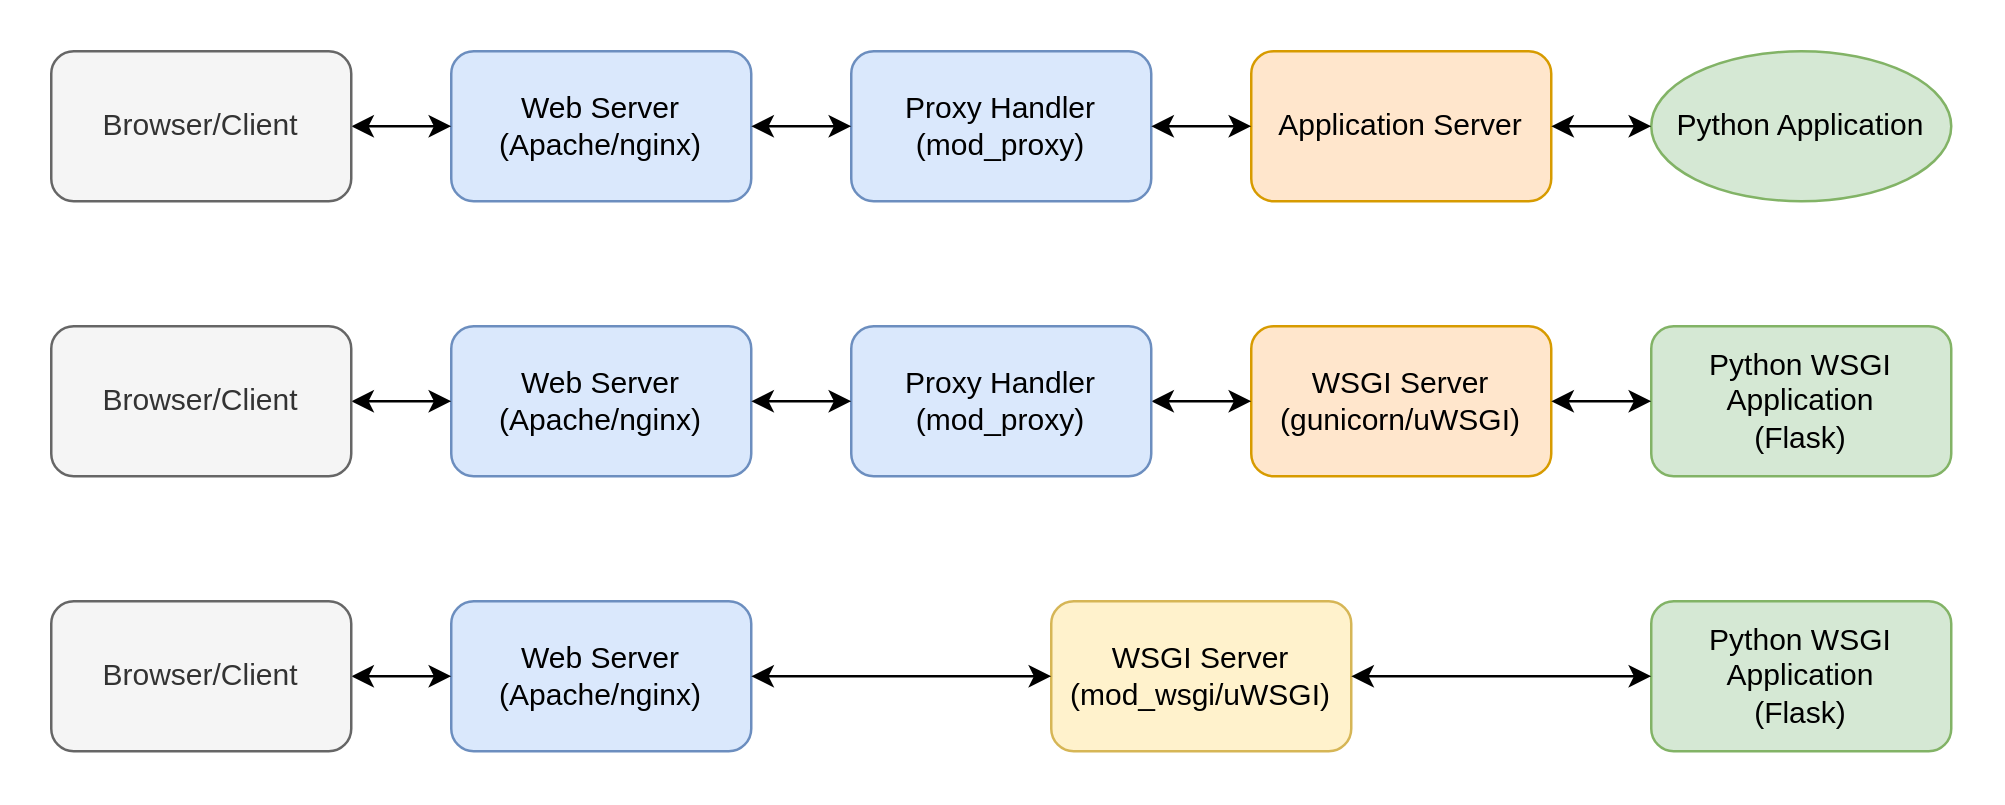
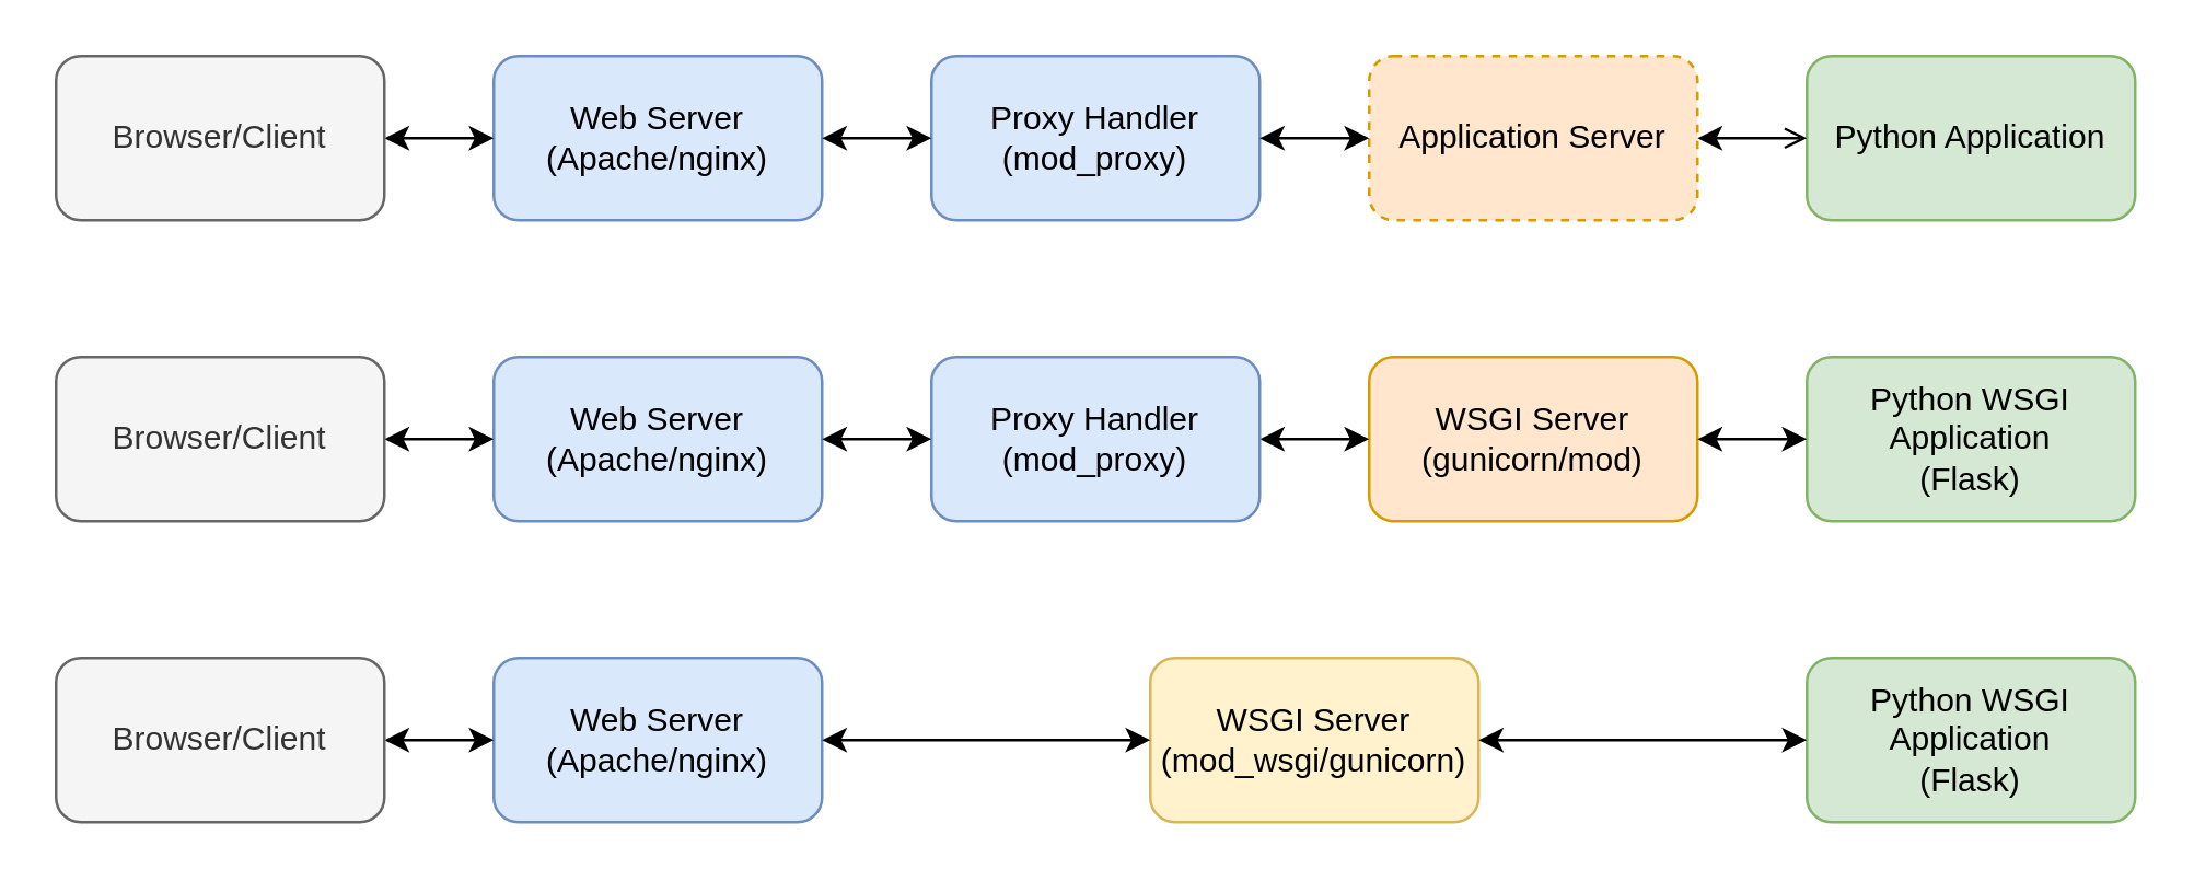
  <mxCell id="0" />
  <mxCell id="1" parent="0" />
  <mxCell id="2" value="" style="group" parent="1" vertex="1" connectable="0"><mxGeometry x="20" y="20" width="760" height="60" as="geometry" /></mxCell>
  <mxCell id="3" value="&lt;div&gt;Web Server&lt;/div&gt;&lt;div&gt;(Apache/nginx)&lt;br&gt;&lt;/div&gt;" style="rounded=1;whiteSpace=wrap;html=1;fillColor=#dae8fc;strokeColor=#6c8ebf;" parent="2" vertex="1"><mxGeometry x="160" width="120" height="60" as="geometry" /></mxCell>
  <mxCell id="4" value="Proxy Handler&lt;br&gt;&lt;div&gt;(mod_proxy)&lt;br&gt;&lt;/div&gt;" style="rounded=1;whiteSpace=wrap;html=1;fillColor=#dae8fc;strokeColor=#6c8ebf;" parent="2" vertex="1"><mxGeometry x="320" width="120" height="60" as="geometry" /></mxCell>
  <mxCell id="5" value="" style="edgeStyle=orthogonalEdgeStyle;rounded=0;orthogonalLoop=1;jettySize=auto;html=1;startArrow=classic;startFill=1;" parent="2" source="3" target="4" edge="1"><mxGeometry relative="1" as="geometry" /></mxCell>
- <mxCell id="6" value="Application Server" style="rounded=1;whiteSpace=wrap;html=1;fillColor=#ffe6cc;strokeColor=#d79b00;" parent="2" vertex="1"><mxGeometry x="480" width="120" height="60" as="geometry" /></mxCell>
+ <mxCell id="6" value="Application Server" style="rounded=1;whiteSpace=wrap;html=1;fillColor=#ffe6cc;strokeColor=#d79b00;dashed=1;" parent="2" vertex="1"><mxGeometry x="480" width="120" height="60" as="geometry" /></mxCell>
  <mxCell id="7" value="" style="edgeStyle=orthogonalEdgeStyle;rounded=0;orthogonalLoop=1;jettySize=auto;html=1;startArrow=classic;startFill=1;" parent="2" source="4" target="6" edge="1"><mxGeometry relative="1" as="geometry" /></mxCell>
- <mxCell id="8" value="Python Application" style="ellipse;whiteSpace=wrap;html=1;fillColor=#d5e8d4;strokeColor=#82b366;" parent="2" vertex="1"><mxGeometry x="640" width="120" height="60" as="geometry" /></mxCell>
- <mxCell id="9" value="" style="edgeStyle=orthogonalEdgeStyle;rounded=0;orthogonalLoop=1;jettySize=auto;html=1;startArrow=classic;startFill=1;" parent="2" source="6" target="8" edge="1"><mxGeometry relative="1" as="geometry" /></mxCell>
+ <mxCell id="8" value="Python Application" style="rounded=1;whiteSpace=wrap;html=1;fillColor=#d5e8d4;strokeColor=#82b366;" parent="2" vertex="1"><mxGeometry x="640" width="120" height="60" as="geometry" /></mxCell>
+ <mxCell id="9" value="" style="edgeStyle=orthogonalEdgeStyle;rounded=0;orthogonalLoop=1;jettySize=auto;html=1;startArrow=classic;startFill=1;endArrow=open;" parent="2" source="6" target="8" edge="1"><mxGeometry relative="1" as="geometry" /></mxCell>
  <mxCell id="10" value="" style="edgeStyle=orthogonalEdgeStyle;rounded=0;orthogonalLoop=1;jettySize=auto;html=1;startArrow=classic;startFill=1;" parent="2" source="11" target="3" edge="1"><mxGeometry relative="1" as="geometry" /></mxCell>
  <mxCell id="11" value="Browser/Client" style="rounded=1;whiteSpace=wrap;html=1;fillColor=#f5f5f5;strokeColor=#666666;fontColor=#333333;" parent="2" vertex="1"><mxGeometry width="120" height="60" as="geometry" /></mxCell>
  <mxCell id="12" value="" style="group" parent="1" vertex="1" connectable="0"><mxGeometry x="20" y="130" width="760" height="60" as="geometry" /></mxCell>
  <mxCell id="13" value="&lt;div&gt;Web Server&lt;/div&gt;&lt;div&gt;(Apache/nginx)&lt;br&gt;&lt;/div&gt;" style="rounded=1;whiteSpace=wrap;html=1;fillColor=#dae8fc;strokeColor=#6c8ebf;" parent="12" vertex="1"><mxGeometry x="160" width="120" height="60" as="geometry" /></mxCell>
- <mxCell id="14" value="&lt;div&gt;WSGI Server&lt;/div&gt;&lt;div&gt;(gunicorn/uWSGI)&lt;br&gt;&lt;/div&gt;" style="rounded=1;whiteSpace=wrap;html=1;fillColor=#ffe6cc;strokeColor=#d79b00;" parent="12" vertex="1"><mxGeometry x="480" width="120" height="60" as="geometry" /></mxCell>
+ <mxCell id="14" value="&lt;div&gt;WSGI Server&lt;/div&gt;&lt;div&gt;(gunicorn/mod)&lt;br&gt;&lt;/div&gt;" style="rounded=1;whiteSpace=wrap;html=1;fillColor=#ffe6cc;strokeColor=#d79b00;" parent="12" vertex="1"><mxGeometry x="480" width="120" height="60" as="geometry" /></mxCell>
  <mxCell id="15" value="&lt;div&gt;Python WSGI Application&lt;/div&gt;&lt;div&gt;(Flask)&lt;br&gt;&lt;/div&gt;" style="rounded=1;whiteSpace=wrap;html=1;fillColor=#d5e8d4;strokeColor=#82b366;" parent="12" vertex="1"><mxGeometry x="640" width="120" height="60" as="geometry" /></mxCell>
  <mxCell id="16" value="" style="edgeStyle=orthogonalEdgeStyle;rounded=0;orthogonalLoop=1;jettySize=auto;html=1;startArrow=classic;startFill=1;" parent="12" source="14" target="15" edge="1"><mxGeometry relative="1" as="geometry" /></mxCell>
  <mxCell id="17" value="" style="edgeStyle=orthogonalEdgeStyle;rounded=0;orthogonalLoop=1;jettySize=auto;html=1;startArrow=classic;startFill=1;" parent="12" source="18" target="14" edge="1"><mxGeometry relative="1" as="geometry" /></mxCell>
  <mxCell id="18" value="Proxy Handler&lt;br&gt;&lt;div&gt;(mod_proxy)&lt;br&gt;&lt;/div&gt;" style="rounded=1;whiteSpace=wrap;html=1;fillColor=#dae8fc;strokeColor=#6c8ebf;" parent="12" vertex="1"><mxGeometry x="320" width="120" height="60" as="geometry" /></mxCell>
  <mxCell id="19" value="" style="edgeStyle=orthogonalEdgeStyle;rounded=0;orthogonalLoop=1;jettySize=auto;html=1;startArrow=classic;startFill=1;" parent="12" source="13" target="18" edge="1"><mxGeometry relative="1" as="geometry" /></mxCell>
  <mxCell id="20" value="" style="edgeStyle=orthogonalEdgeStyle;rounded=0;orthogonalLoop=1;jettySize=auto;html=1;startArrow=classic;startFill=1;" parent="12" source="21" target="13" edge="1"><mxGeometry relative="1" as="geometry" /></mxCell>
  <mxCell id="21" value="Browser/Client" style="rounded=1;whiteSpace=wrap;html=1;fillColor=#f5f5f5;strokeColor=#666666;fontColor=#333333;" parent="12" vertex="1"><mxGeometry width="120" height="60" as="geometry" /></mxCell>
  <mxCell id="22" value="" style="group" parent="1" vertex="1" connectable="0"><mxGeometry x="20" y="240" width="760" height="60" as="geometry" /></mxCell>
  <mxCell id="23" value="&lt;div&gt;Web Server&lt;/div&gt;&lt;div&gt;(Apache/nginx)&lt;br&gt;&lt;/div&gt;" style="rounded=1;whiteSpace=wrap;html=1;fillColor=#dae8fc;strokeColor=#6c8ebf;" parent="22" vertex="1"><mxGeometry x="160" width="120" height="60" as="geometry" /></mxCell>
- <mxCell id="24" value="&lt;div&gt;WSGI Server&lt;/div&gt;&lt;div&gt;(mod_wsgi/uWSGI)&lt;br&gt;&lt;/div&gt;" style="rounded=1;whiteSpace=wrap;html=1;fillColor=#fff2cc;strokeColor=#d6b656;" parent="22" vertex="1"><mxGeometry x="400" width="120" height="60" as="geometry" /></mxCell>
+ <mxCell id="24" value="&lt;div&gt;WSGI Server&lt;/div&gt;&lt;div&gt;(mod_wsgi/gunicorn)&lt;br&gt;&lt;/div&gt;" style="rounded=1;whiteSpace=wrap;html=1;fillColor=#fff2cc;strokeColor=#d6b656;" parent="22" vertex="1"><mxGeometry x="400" width="120" height="60" as="geometry" /></mxCell>
  <mxCell id="25" value="" style="edgeStyle=orthogonalEdgeStyle;rounded=0;orthogonalLoop=1;jettySize=auto;html=1;startArrow=classic;startFill=1;" parent="22" source="23" target="24" edge="1"><mxGeometry relative="1" as="geometry" /></mxCell>
  <mxCell id="26" value="&lt;div&gt;Python WSGI Application&lt;/div&gt;&lt;div&gt;(Flask)&lt;br&gt;&lt;/div&gt;" style="rounded=1;whiteSpace=wrap;html=1;fillColor=#d5e8d4;strokeColor=#82b366;" parent="22" vertex="1"><mxGeometry x="640" width="120" height="60" as="geometry" /></mxCell>
  <mxCell id="27" value="" style="edgeStyle=orthogonalEdgeStyle;rounded=0;orthogonalLoop=1;jettySize=auto;html=1;startArrow=classic;startFill=1;" parent="22" source="24" target="26" edge="1"><mxGeometry relative="1" as="geometry" /></mxCell>
  <mxCell id="28" value="" style="edgeStyle=orthogonalEdgeStyle;rounded=0;orthogonalLoop=1;jettySize=auto;html=1;startArrow=classic;startFill=1;" parent="22" source="29" target="23" edge="1"><mxGeometry relative="1" as="geometry" /></mxCell>
  <mxCell id="29" value="Browser/Client" style="rounded=1;whiteSpace=wrap;html=1;fillColor=#f5f5f5;strokeColor=#666666;fontColor=#333333;" parent="22" vertex="1"><mxGeometry width="120" height="60" as="geometry" /></mxCell>
